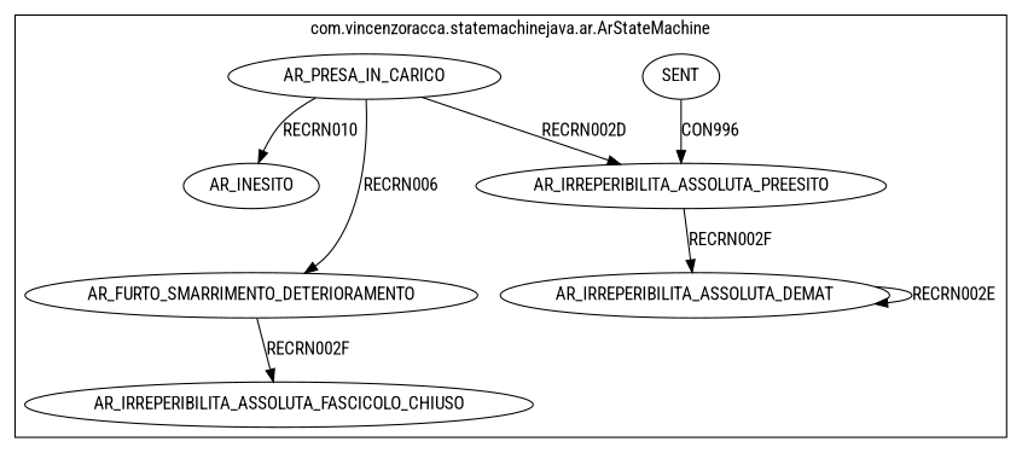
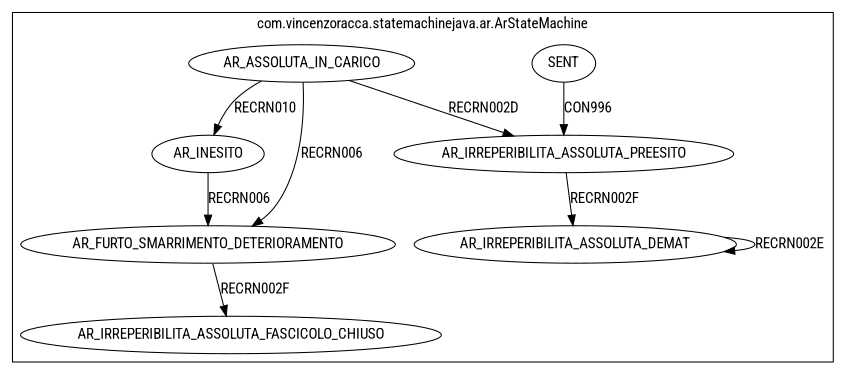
  digraph {
    compound=true
    fontname="Roboto Condensed"
    node [fontname="Roboto Condensed"]
    edge [fontname="Roboto Condensed"]
    n1 [label=SENT]
-   n2 [label=AR_PRESA_IN_CARICO]
+   n2 [label=AR_ASSOLUTA_IN_CARICO]
    n3 [label=AR_IRREPERIBILITA_ASSOLUTA_DEMAT]
    n4 [label=AR_IRREPERIBILITA_ASSOLUTA_FASCICOLO_CHIUSO]
    n5 [label=AR_INESITO]
    n6 [label=AR_FURTO_SMARRIMENTO_DETERIORAMENTO]
    n7 [label=AR_IRREPERIBILITA_ASSOLUTA_PREESITO]
    subgraph cluster_1 {
      label="com.vincenzoracca.statemachinejava.ar.ArStateMachine"
      n1
      n2
      n3
      n4
      n5
      n6
      n7
    }
    n1 -> n7 [label=CON996]
    n2 -> n5 [label=RECRN010]
    n2 -> n6 [label=RECRN006]
    n2 -> n7 [label=RECRN002D]
    n3 -> n3 [label=RECRN002E]
+   n5 -> n6 [label=RECRN006]
    n6 -> n4 [label=RECRN002F]
    n7 -> n3 [label=RECRN002F]
  }
